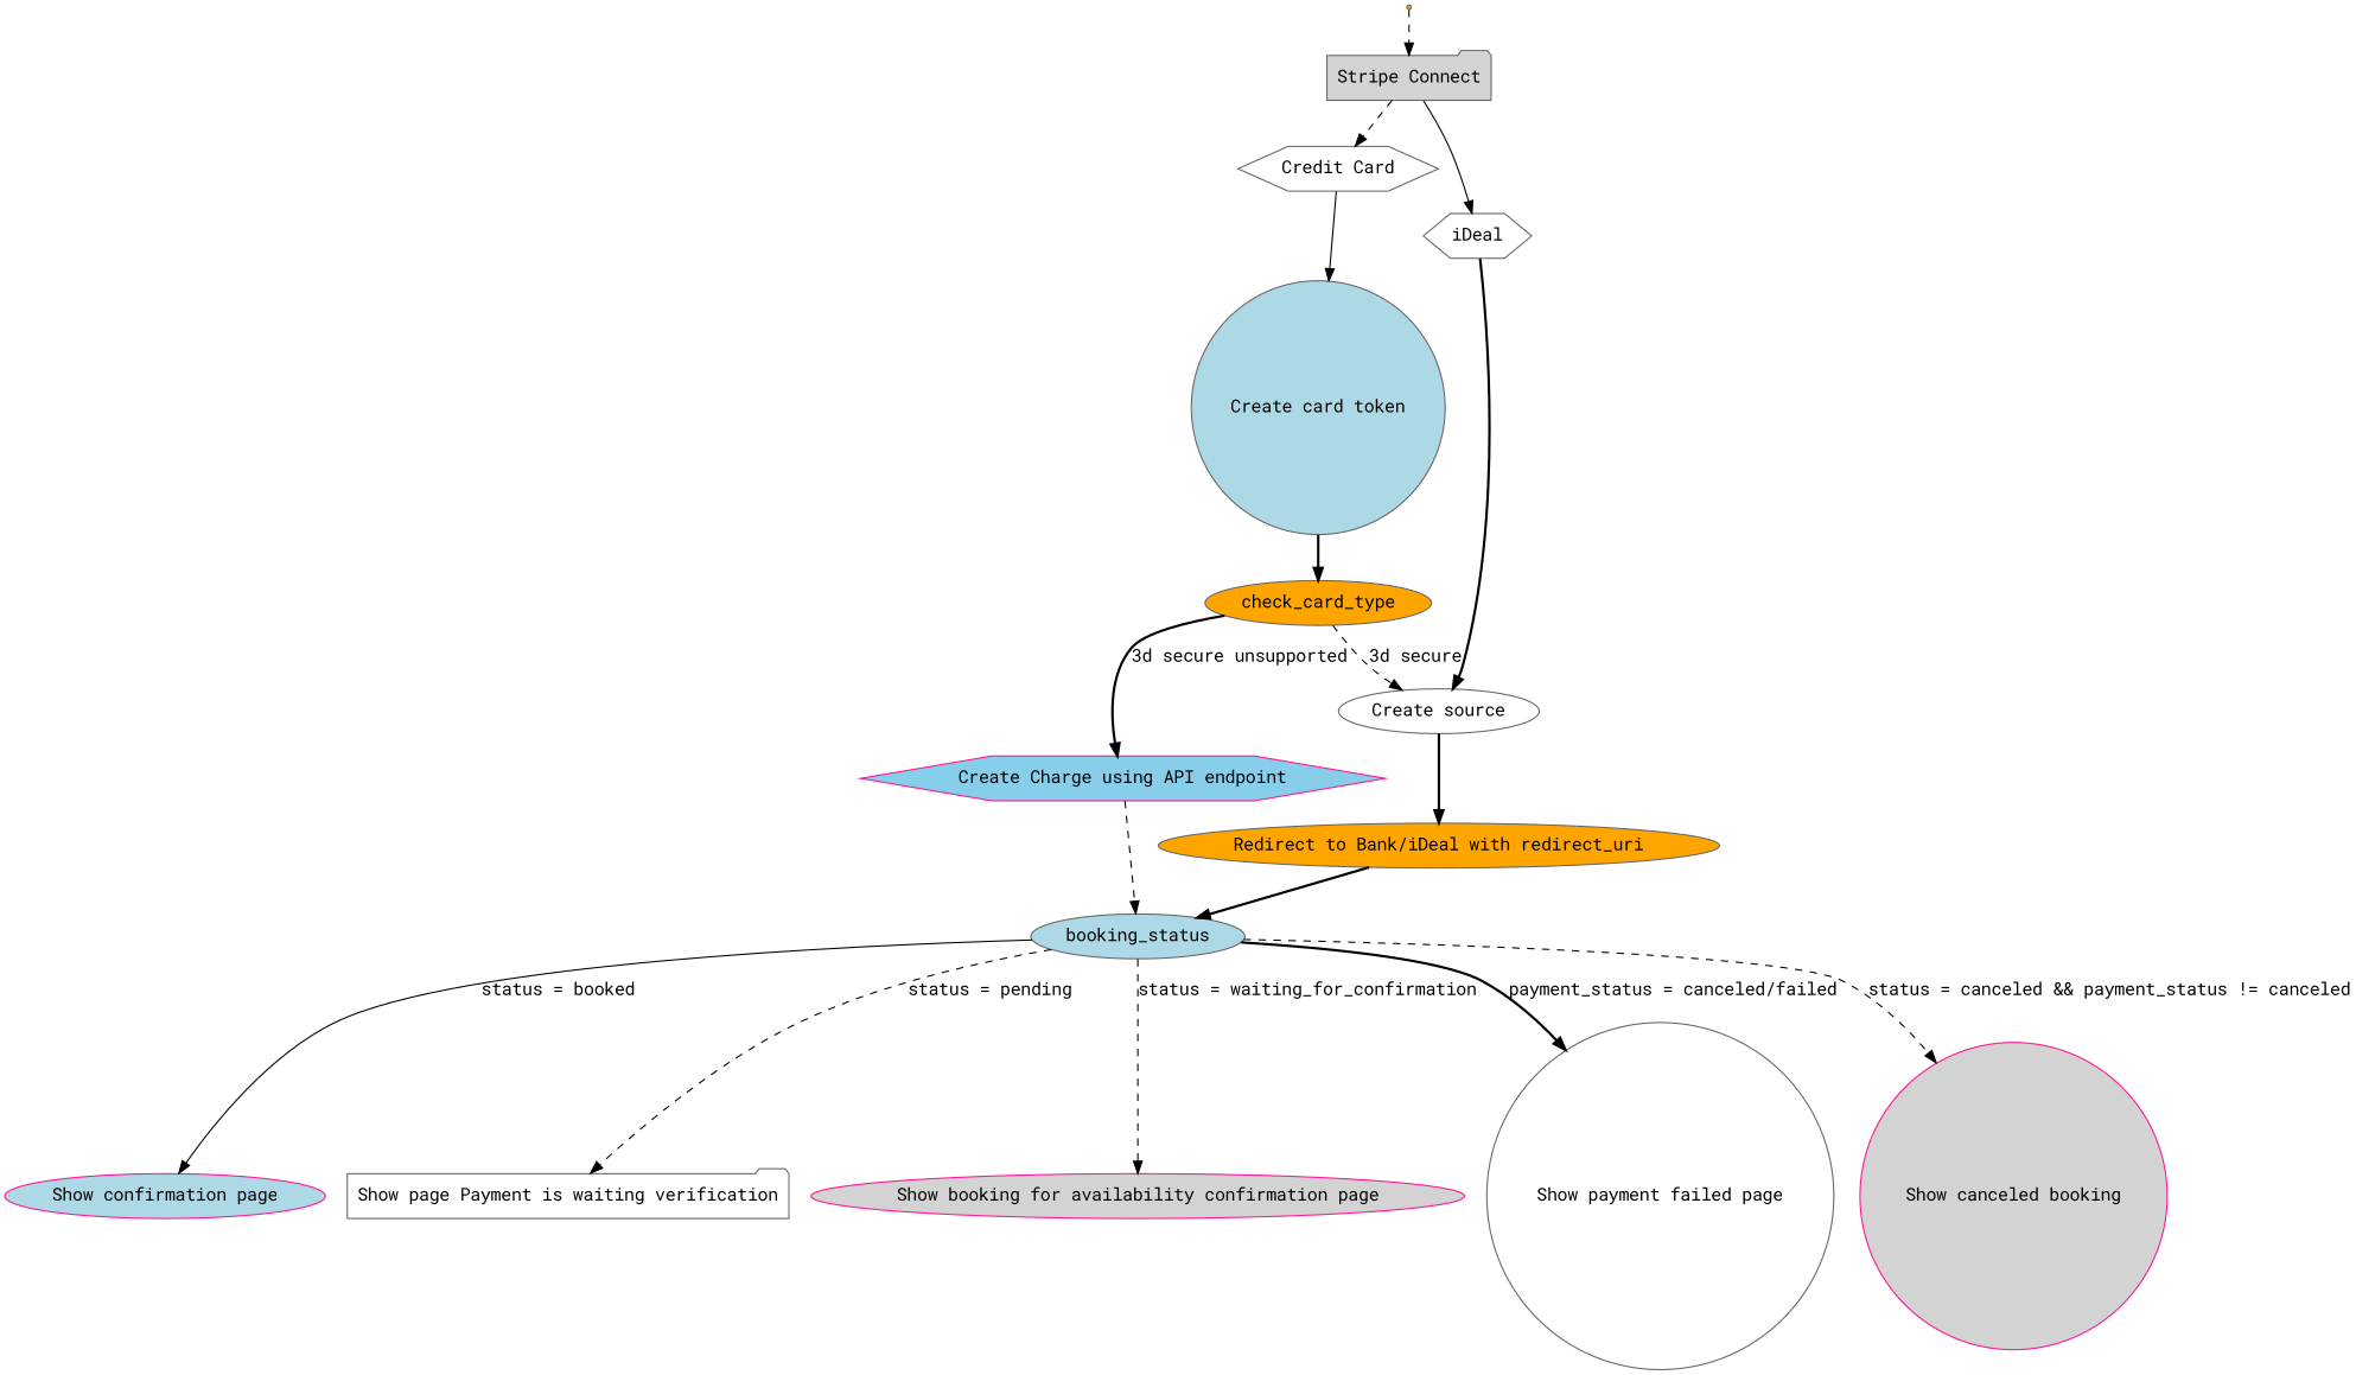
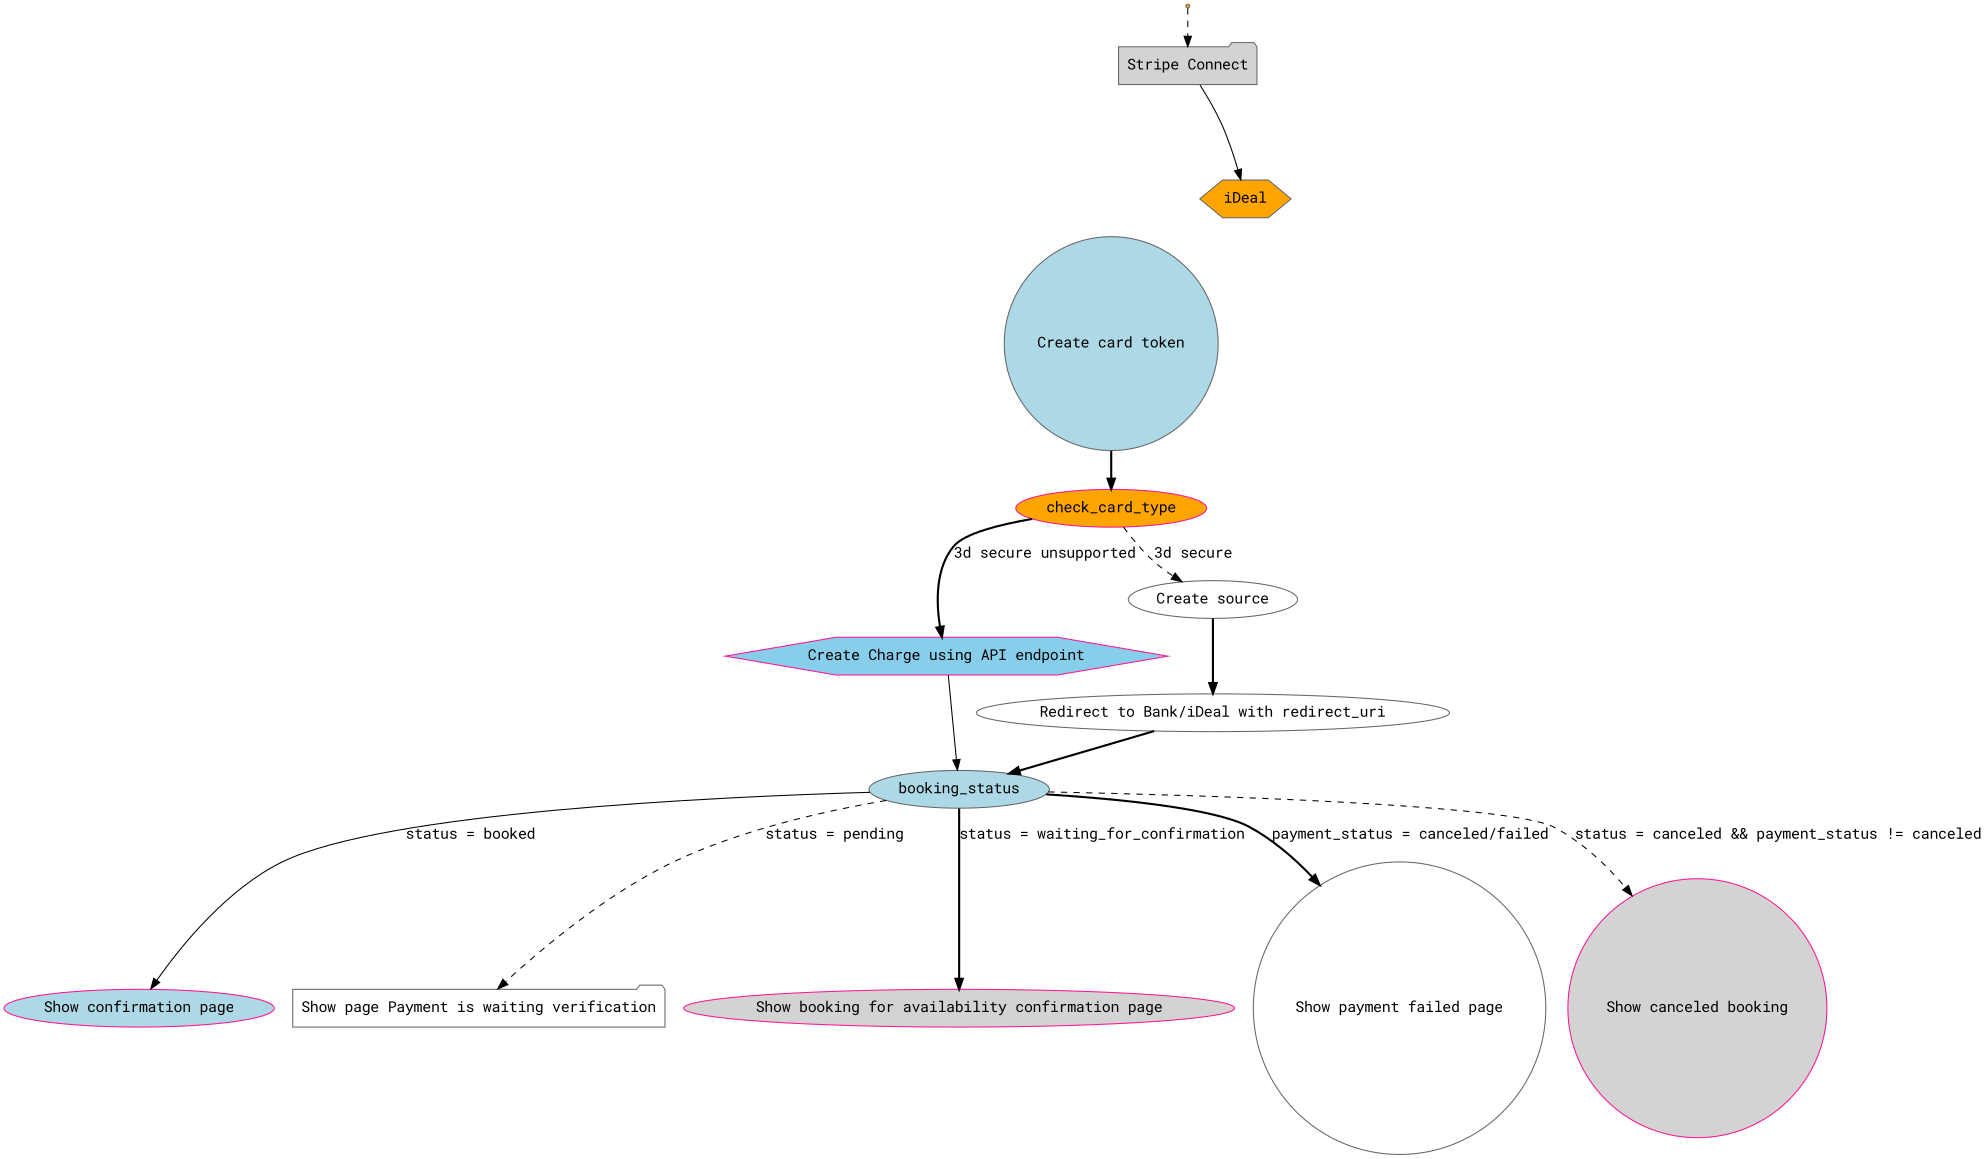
  digraph {
    fontname="Roboto Mono"
    node [color=gray40 fillcolor=white fontname="Roboto Mono" shape=ellipse style=filled]
    edge [fontname="Roboto Mono" style=dashed]
    qi [fillcolor=orange shape=point]
    "Stripe Connect" [fillcolor=lightgrey shape=folder]
-   "Credit Card" [shape=hexagon]
-   iDeal [shape=hexagon]
-   check_card_type [fillcolor=orange]
+   iDeal [fillcolor=orange shape=hexagon]
+   check_card_type [color=deeppink fillcolor=orange]
    "Create source"
    "Create Charge using API endpoint" [color=deeppink fillcolor=skyblue shape=hexagon]
-   "Redirect to Bank/iDeal with redirect_uri" [fillcolor=orange]
+   "Redirect to Bank/iDeal with redirect_uri"
    booking_status [fillcolor=lightblue]
    "Show confirmation page" [color=deeppink fillcolor=lightblue]
    n11 [label="Show page Payment is waiting verification" shape=folder]
    n12 [color=deeppink fillcolor=lightgrey label="Show booking for availability confirmation page"]
    "Show payment failed page" [shape=circle]
    "Show canceled booking" [color=deeppink fillcolor=lightgrey shape=circle]
    "Create card token" [fillcolor=lightblue shape=circle]
    qi -> "Stripe Connect"
-   "Stripe Connect" -> "Credit Card"
    "Stripe Connect" -> iDeal [style=solid]
-   "Credit Card" -> "Create card token" [style=solid]
-   iDeal -> "Create source" [style=bold]
    check_card_type -> "Create source" [label="3d secure"]
    check_card_type -> "Create Charge using API endpoint" [label="3d secure unsupported" style=bold]
    "Create source" -> "Redirect to Bank/iDeal with redirect_uri" [style=bold]
-   "Create Charge using API endpoint" -> booking_status
+   "Create Charge using API endpoint" -> booking_status [style=solid]
    "Redirect to Bank/iDeal with redirect_uri" -> booking_status [style=bold]
    booking_status -> "Show confirmation page" [label="status = booked" style=solid]
    booking_status -> n11 [label="status = pending"]
-   booking_status -> n12 [label="status = waiting_for_confirmation"]
+   booking_status -> n12 [label="status = waiting_for_confirmation" style=bold]
    booking_status -> "Show payment failed page" [label="payment_status = canceled/failed" style=bold]
    booking_status -> "Show canceled booking" [label="status = canceled && payment_status != canceled"]
    "Create card token" -> check_card_type [style=bold]
  }
